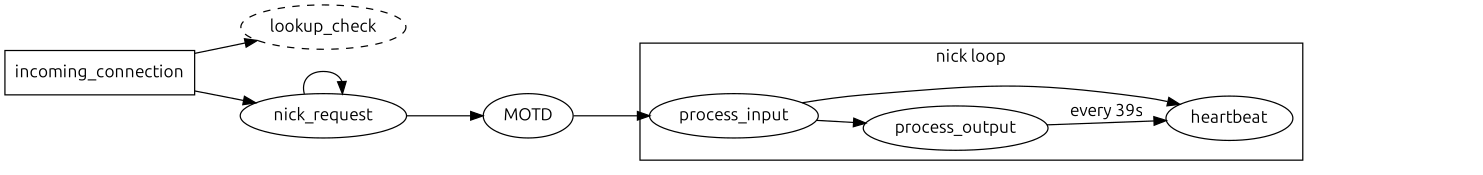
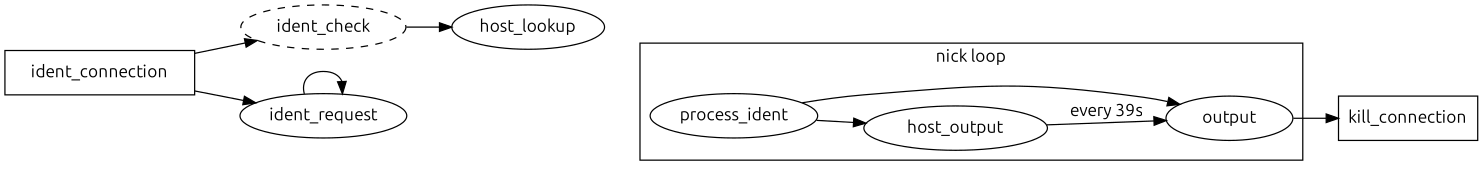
  digraph {
    fontname=Ubuntu
    rankdir=LR
    node [fontname=Ubuntu]
    edge [fontname=Ubuntu]
-   process_input
-   process_output
-   heartbeat
-   incoming_connection [shape=rect]
-   ident_check [style=dashed label=lookup_check]
-   nick_request
-   MOTD
+   process_input [label=process_ident]
+   process_output [label=host_output]
+   heartbeat [label=output]
+   kill_connection [shape=rect]
+   incoming_connection [shape=rect label=ident_connection]
+   ident_check [style=dashed]
+   nick_request [label=ident_request]
+   host_lookup
    subgraph cluster_1 {
      label="nick loop"
      process_input
      process_output
      heartbeat
    }
    process_input -> process_output
    process_input -> heartbeat
    process_output -> heartbeat [label="every 39s"]
+   heartbeat -> kill_connection
    incoming_connection -> ident_check
    incoming_connection -> nick_request
+   ident_check -> host_lookup
    nick_request -> nick_request
-   nick_request -> MOTD
-   MOTD -> process_input
  }
